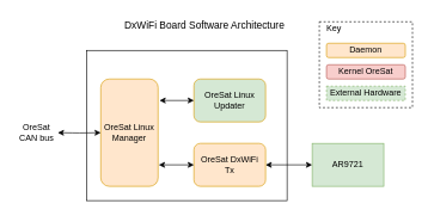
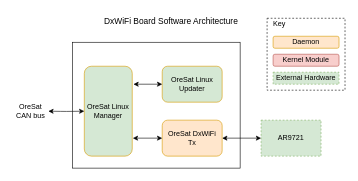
  <mxCell id="0" />
  <mxCell id="1" parent="0" />
  <mxCell id="2" value="" style="rounded=0;whiteSpace=wrap;html=1;" parent="1" vertex="1"><mxGeometry x="120" y="70" width="280" height="210" as="geometry" /></mxCell>
  <mxCell id="3" value="" style="rounded=0;whiteSpace=wrap;html=1;dashed=1;" parent="1" vertex="1"><mxGeometry x="445" y="30" width="130" height="120" as="geometry" /></mxCell>
- <mxCell id="4" value="OreSat Linux Manager" style="rounded=1;whiteSpace=wrap;html=1;fillColor=#ffe6cc;strokeColor=#d79b00;" parent="1" vertex="1"><mxGeometry x="140" y="110" width="80" height="150" as="geometry" /></mxCell>
+ <mxCell id="4" value="OreSat Linux Manager" style="rounded=1;whiteSpace=wrap;html=1;fillColor=#d5e8d4;strokeColor=#d79b00;" parent="1" vertex="1"><mxGeometry x="140" y="110" width="80" height="150" as="geometry" /></mxCell>
  <mxCell id="5" value="OreSat Linux&lt;br&gt;Updater" style="rounded=1;whiteSpace=wrap;html=1;fillColor=#d5e8d4;strokeColor=#d79b00;" parent="1" vertex="1"><mxGeometry x="270" y="110" width="100" height="60" as="geometry" /></mxCell>
  <mxCell id="6" value="" style="edgeStyle=orthogonalEdgeStyle;rounded=1;orthogonalLoop=1;jettySize=auto;html=1;startArrow=classic;startFill=1;endArrow=classic;endFill=1;entryX=0;entryY=0.5;entryDx=0;entryDy=0;exitX=1;exitY=0.5;exitDx=0;exitDy=0;" parent="1" source="7" target="8" edge="1"><mxGeometry relative="1" as="geometry"><mxPoint x="285" y="230" as="targetPoint" /></mxGeometry></mxCell>
  <mxCell id="7" value="OreSat DxWiFi&lt;br&gt;Tx" style="rounded=1;whiteSpace=wrap;html=1;fillColor=#ffe6cc;strokeColor=#d79b00;" parent="1" vertex="1"><mxGeometry x="270" y="200" width="100" height="60" as="geometry" /></mxCell>
- <mxCell id="8" value="&lt;div&gt;AR9721&lt;/div&gt;" style="rounded=0;whiteSpace=wrap;html=1;fillColor=#d5e8d4;strokeColor=#82b366;" parent="1" vertex="1"><mxGeometry x="435" y="200" width="100" height="60" as="geometry" /></mxCell>
+ <mxCell id="8" value="&lt;div&gt;AR9721&lt;/div&gt;" style="rounded=0;whiteSpace=wrap;html=1;fillColor=#d5e8d4;strokeColor=#82b366;dashed=1;" parent="1" vertex="1"><mxGeometry x="435" y="200" width="100" height="60" as="geometry" /></mxCell>
  <mxCell id="9" value="&lt;font style=&quot;font-size: 14px&quot;&gt;DxWiFi Board Software Architecture&lt;/font&gt;" style="text;html=1;strokeColor=none;fillColor=none;align=center;verticalAlign=middle;whiteSpace=wrap;rounded=0;" parent="1" vertex="1"><mxGeometry x="140" y="20" width="290" height="30" as="geometry" /></mxCell>
  <mxCell id="10" value="Daemon" style="rounded=1;whiteSpace=wrap;html=1;fillColor=#ffe6cc;strokeColor=#d79b00;" parent="1" vertex="1"><mxGeometry x="455" y="60" width="110" height="20" as="geometry" /></mxCell>
  <mxCell id="11" value="External Hardware" style="rounded=0;whiteSpace=wrap;html=1;fillColor=#d5e8d4;strokeColor=#82b366;dashed=1;" parent="1" vertex="1"><mxGeometry x="455" y="120" width="110" height="20" as="geometry" /></mxCell>
  <mxCell id="12" value="Key" style="text;html=1;align=center;verticalAlign=middle;resizable=0;points=[];autosize=1;" parent="1" vertex="1"><mxGeometry x="445" y="30" width="40" height="20" as="geometry" /></mxCell>
  <mxCell id="13" value="" style="endArrow=classic;startArrow=classic;html=1;entryX=0;entryY=0.5;entryDx=0;entryDy=0;startFill=1;endFill=1;" parent="1" target="7" edge="1"><mxGeometry width="50" height="50" relative="1" as="geometry"><mxPoint x="221" y="230" as="sourcePoint" /><mxPoint x="160" y="200" as="targetPoint" /></mxGeometry></mxCell>
  <mxCell id="14" value="" style="edgeStyle=orthogonalEdgeStyle;rounded=1;orthogonalLoop=1;jettySize=auto;html=1;startArrow=classic;startFill=1;endArrow=classic;endFill=1;entryX=0;entryY=0.5;entryDx=0;entryDy=0;" parent="1" target="4" edge="1"><mxGeometry relative="1" as="geometry"><mxPoint x="80" y="185" as="sourcePoint" /></mxGeometry></mxCell>
  <mxCell id="15" value="OreSat&lt;br&gt;CAN bus" style="text;html=1;align=center;verticalAlign=middle;resizable=0;points=[];autosize=1;" parent="1" vertex="1"><mxGeometry x="20" y="170" width="60" height="30" as="geometry" /></mxCell>
  <mxCell id="16" value="" style="endArrow=classic;startArrow=classic;html=1;entryX=0;entryY=0.5;entryDx=0;entryDy=0;" parent="1" target="5" edge="1"><mxGeometry width="50" height="50" relative="1" as="geometry"><mxPoint x="222" y="140" as="sourcePoint" /><mxPoint x="430" y="130" as="targetPoint" /></mxGeometry></mxCell>
- <mxCell id="17" value="Kernel OreSat" style="rounded=1;whiteSpace=wrap;html=1;fillColor=#f8cecc;strokeColor=#b85450;" parent="1" vertex="1"><mxGeometry x="455" y="90" width="110" height="20" as="geometry" /></mxCell>
+ <mxCell id="17" value="Kernel Module" style="rounded=1;whiteSpace=wrap;html=1;fillColor=#f8cecc;strokeColor=#b85450;" parent="1" vertex="1"><mxGeometry x="455" y="90" width="110" height="20" as="geometry" /></mxCell>
